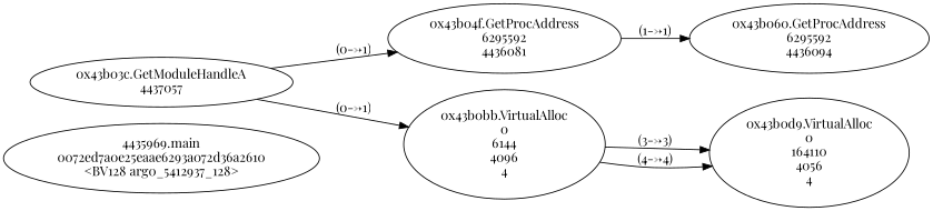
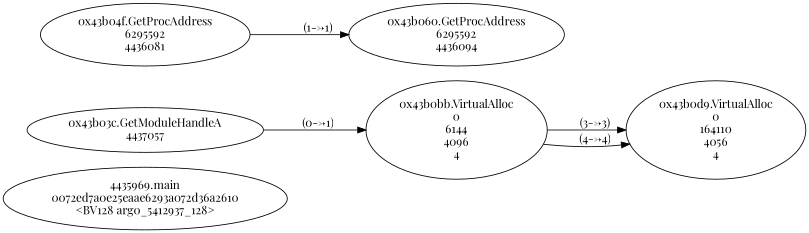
  digraph {
    fontname="Playfair Display"
    rankdir=LR
    node [fontname="Playfair Display"]
    edge [fontname="Playfair Display"]
    n1 [label="4435969.main\n0072ed7a0e25eaae6293a072d36a2610\n<BV128 arg0_5412937_128>"]
    n2 [label="0x43b03c.GetModuleHandleA\n4437057"]
    n3 [label="0x43b04f.GetProcAddress\n6295592\n4436081"]
    n4 [label="0x43b0bb.VirtualAlloc\n0\n6144\n4096\n4"]
    n5 [label="0x43b060.GetProcAddress\n6295592\n4436094"]
    n6 [label="0x43b0d9.VirtualAlloc\n0\n164110\n4056\n4"]
-   n2 -> n3 [label="(0-->1)"]
    n2 -> n4 [label="(0-->1)"]
    n3 -> n5 [label="(1-->1)"]
    n4 -> n6 [label="(3-->3)"]
    n4 -> n6 [label="(4-->4)"]
  }
